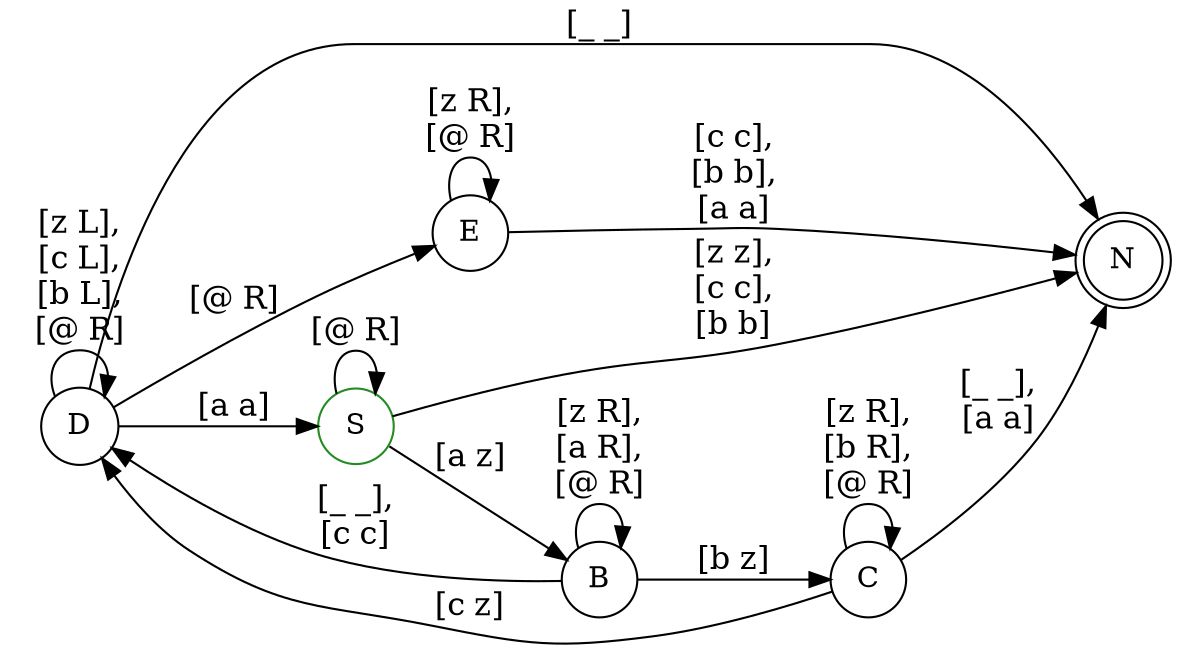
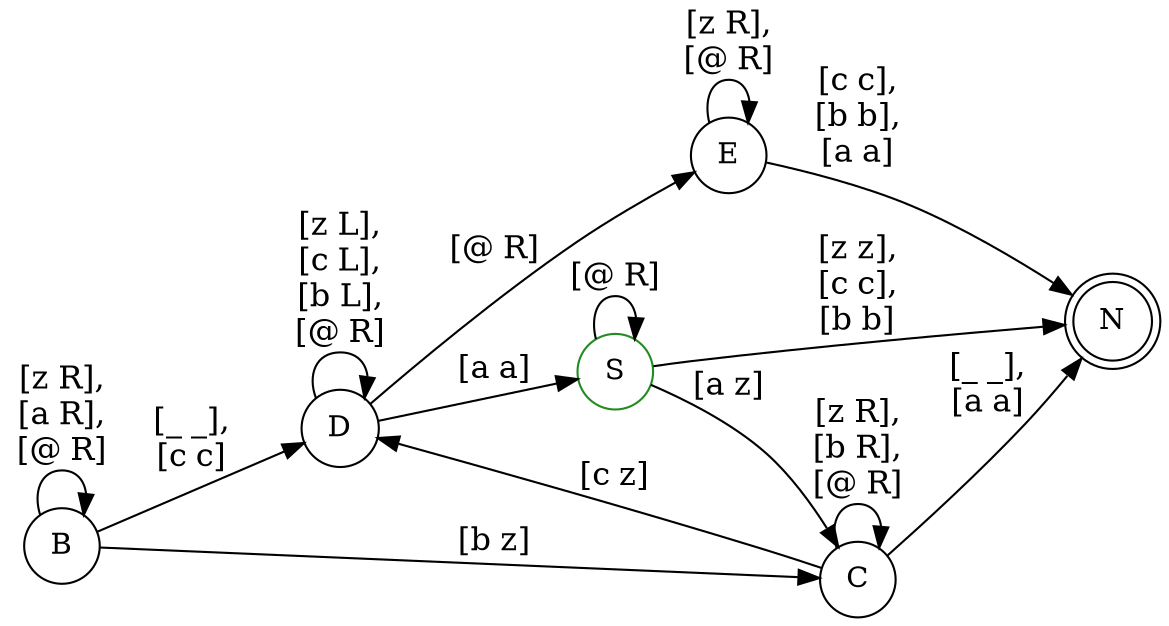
  digraph {
    rankdir=LR
    node [color=black shape=circle]
    edge [fontsize=15]
    n1 [label=N shape=doublecircle]
    n2 [label=E]
    n3 [label=D]
    n4 [color=forestgreen label=S]
    n5 [label=B]
    n6 [label=C]
    n2 -> n1 [label="[c c],\n[b b],\n[a a]"]
    n2 -> n2 [label="[z R],\n[@ R]"]
-   n3 -> n1 [label="[_ _]"]
    n3 -> n2 [label="[@ R]"]
    n3 -> n3 [label="[z L],\n[c L],\n[b L],\n[@ R]"]
    n3 -> n4 [label="[a a]"]
    n4 -> n1 [label="[z z],\n[c c],\n[b b]"]
    n4 -> n4 [label="[@ R]"]
-   n4 -> n5 [label="[a z]"]
+   n4 -> n6 [label="[a z]"]
    n5 -> n3 [label="[_ _],\n[c c]"]
    n5 -> n5 [label="[z R],\n[a R],\n[@ R]"]
    n5 -> n6 [label="[b z]"]
    n6 -> n1 [label="[_ _],\n[a a]"]
    n6 -> n3 [label="[c z]"]
    n6 -> n6 [label="[z R],\n[b R],\n[@ R]"]
  }
